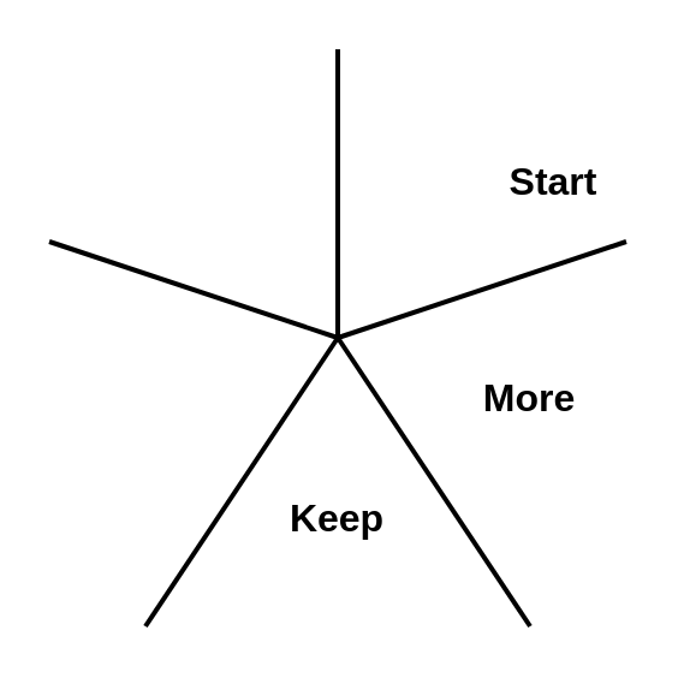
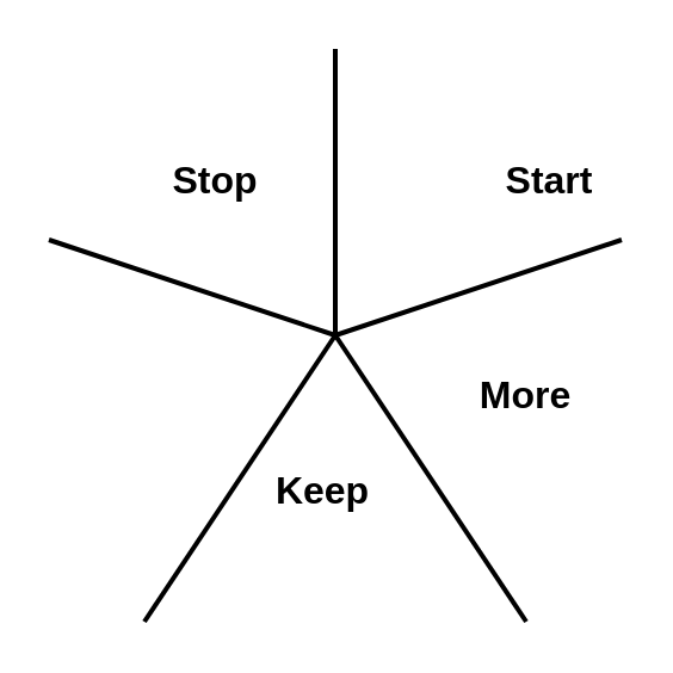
  <mxCell id="0" />
  <mxCell id="1" parent="0" />
  <mxCell id="2" value="Start" style="text;html=1;strokeColor=none;fillColor=none;align=center;verticalAlign=middle;whiteSpace=wrap;rounded=0;fontSize=16;fontStyle=1" vertex="1" parent="1"><mxGeometry x="200" y="60" width="60" height="30" as="geometry" /></mxCell>
  <mxCell id="3" value="More" style="text;html=1;strokeColor=none;fillColor=none;align=center;verticalAlign=middle;whiteSpace=wrap;rounded=0;fontSize=16;fontStyle=1" vertex="1" parent="1"><mxGeometry x="190" y="150" width="60" height="30" as="geometry" /></mxCell>
- <mxCell id="5" value="Keep" style="text;html=1;strokeColor=none;fillColor=none;align=center;verticalAlign=middle;whiteSpace=wrap;rounded=0;fontSize=16;fontStyle=1" vertex="1" parent="1"><mxGeometry x="110" y="200" width="60" height="30" as="geometry" /></mxCell>
+ <mxCell id="4" value="Stop" style="text;html=1;strokeColor=none;fillColor=none;align=center;verticalAlign=middle;whiteSpace=wrap;rounded=0;fontSize=16;fontStyle=1" vertex="1" parent="1"><mxGeometry x="60" y="60" width="60" height="30" as="geometry" /></mxCell>
+ <mxCell id="5" value="Keep" style="text;html=1;strokeColor=none;fillColor=none;align=center;verticalAlign=middle;whiteSpace=wrap;rounded=0;fontSize=16;fontStyle=1" vertex="1" parent="1"><mxGeometry x="105" y="190" width="60" height="30" as="geometry" /></mxCell>
  <mxCell id="6" value="" style="endArrow=none;html=1;rounded=0;fontSize=16;strokeWidth=2;" edge="1" parent="1"><mxGeometry width="50" height="50" relative="1" as="geometry"><mxPoint x="140" y="140" as="sourcePoint" /><mxPoint x="140" y="20" as="targetPoint" /></mxGeometry></mxCell>
  <mxCell id="7" value="" style="endArrow=none;html=1;rounded=0;fontSize=16;strokeWidth=2;" edge="1" parent="1"><mxGeometry width="50" height="50" relative="1" as="geometry"><mxPoint x="20" y="100" as="sourcePoint" /><mxPoint x="140" y="140" as="targetPoint" /></mxGeometry></mxCell>
  <mxCell id="8" value="" style="endArrow=none;html=1;rounded=0;fontSize=16;strokeWidth=2;" edge="1" parent="1"><mxGeometry width="50" height="50" relative="1" as="geometry"><mxPoint x="260" y="100" as="sourcePoint" /><mxPoint x="140" y="140" as="targetPoint" /></mxGeometry></mxCell>
  <mxCell id="9" value="" style="endArrow=none;html=1;rounded=0;fontSize=16;strokeWidth=2;" edge="1" parent="1"><mxGeometry width="50" height="50" relative="1" as="geometry"><mxPoint x="220" y="260" as="sourcePoint" /><mxPoint x="140" y="140" as="targetPoint" /></mxGeometry></mxCell>
  <mxCell id="10" value="" style="endArrow=none;html=1;rounded=0;fontSize=16;strokeWidth=2;" edge="1" parent="1"><mxGeometry width="50" height="50" relative="1" as="geometry"><mxPoint x="60" y="260" as="sourcePoint" /><mxPoint x="140" y="140" as="targetPoint" /></mxGeometry></mxCell>
